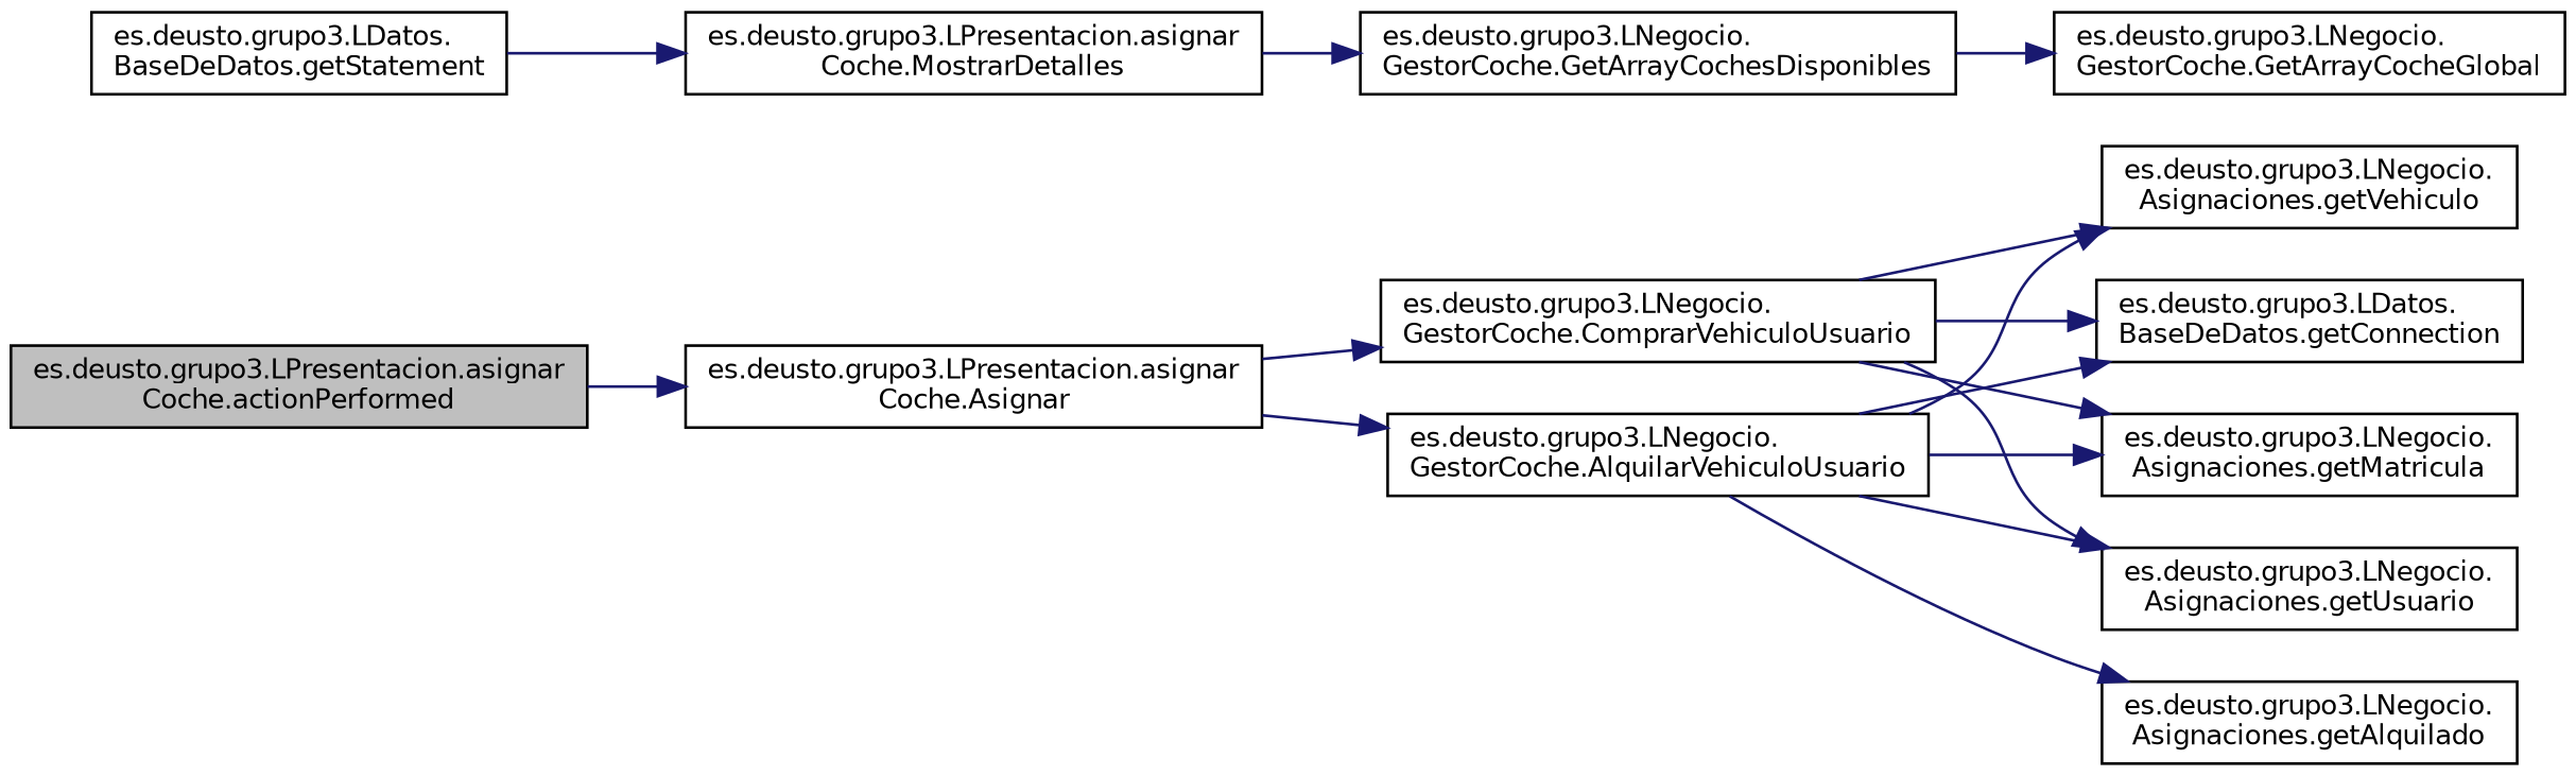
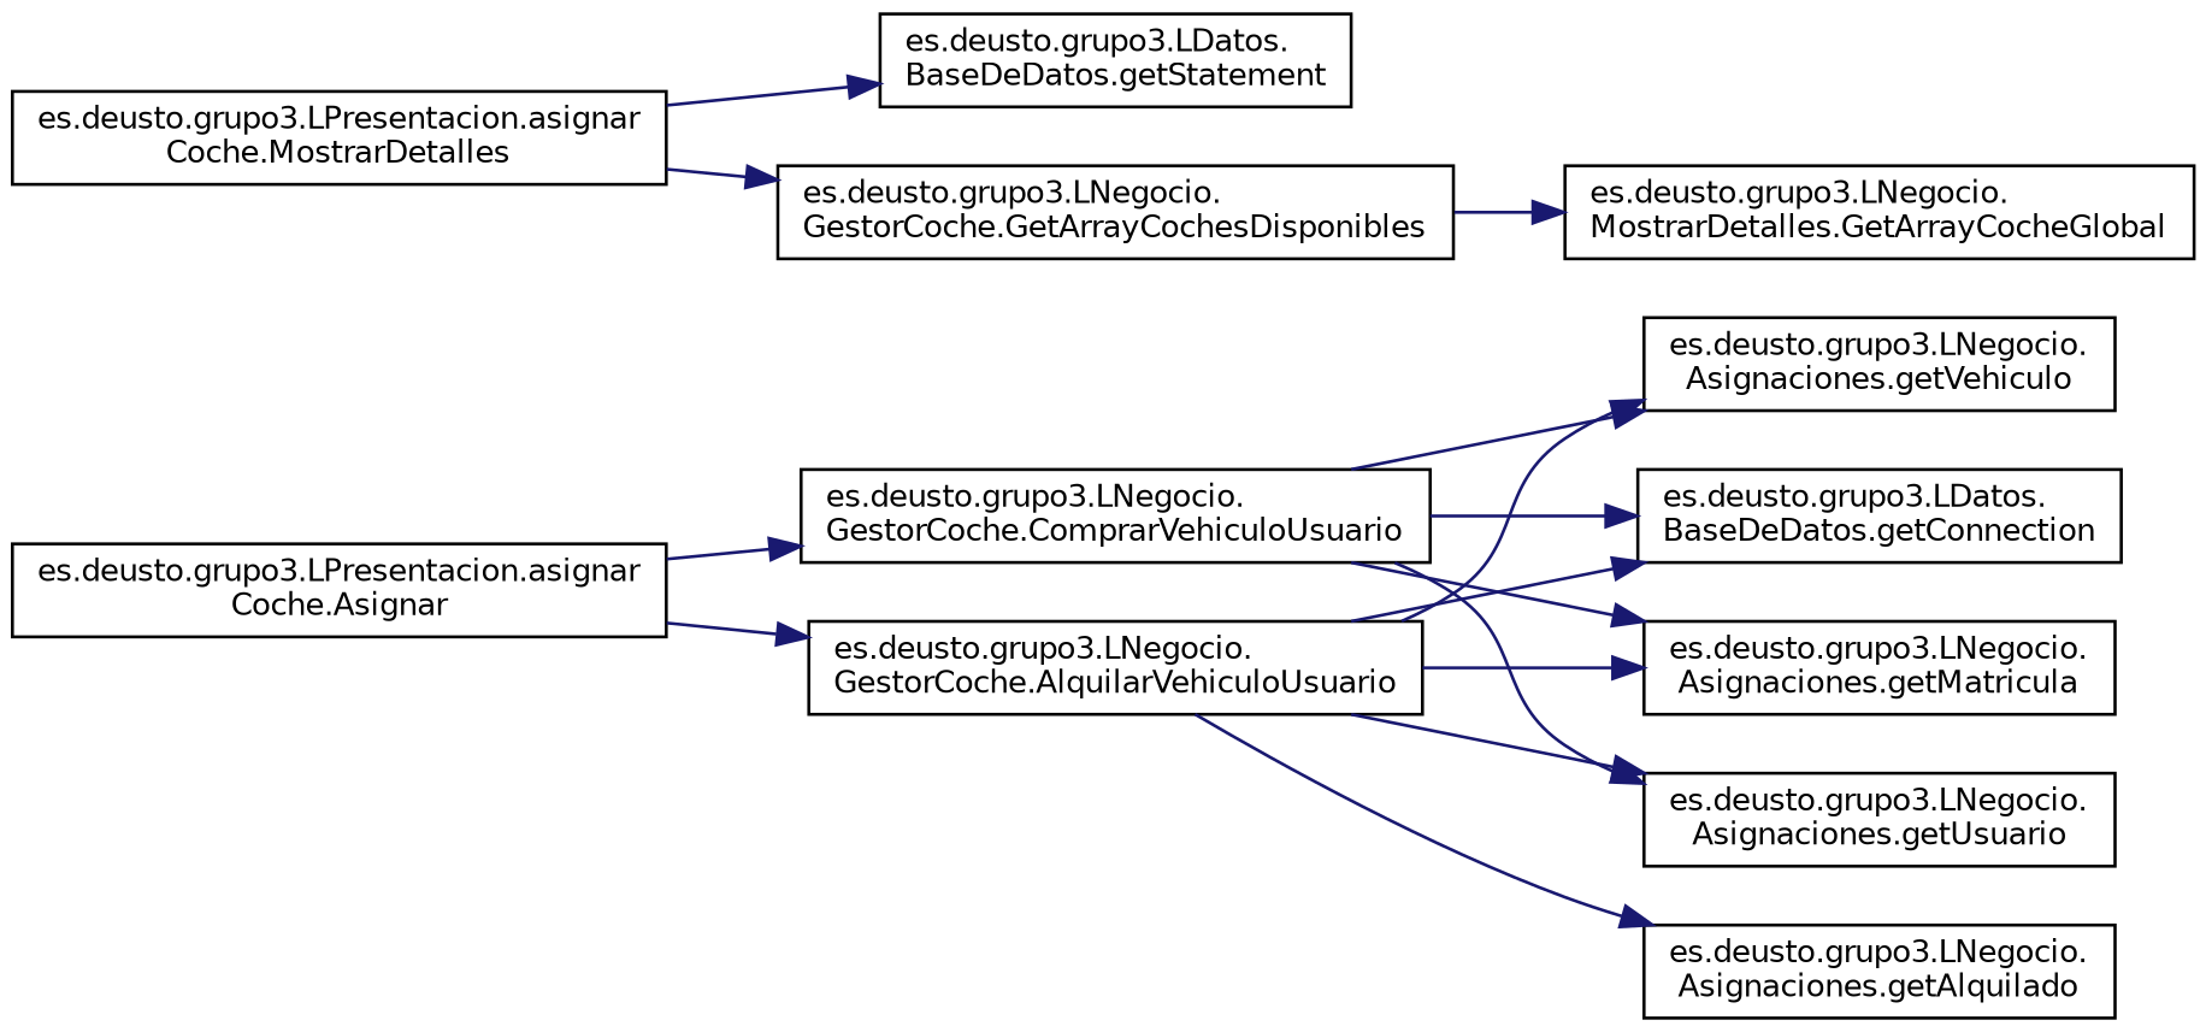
  digraph {
    rankdir=LR
    node [color=black fillcolor=white fontname=Helvetica fontsize=10 shape=record style=filled]
    edge [color=midnightblue fontname=Helvetica fontsize=10 labelfontname=Helvetica labelfontsize=10 style=solid]
-   n1 [fillcolor=grey75 fontcolor=black height=0.2 label="es.deusto.grupo3.LPresentacion.asignar\lCoche.actionPerformed" width=0.4]
    n2 [height=0.2 label="es.deusto.grupo3.LPresentacion.asignar\lCoche.Asignar" width=0.4]
    n3 [height=0.2 label="es.deusto.grupo3.LNegocio.\lGestorCoche.AlquilarVehiculoUsuario" width=0.4]
    n4 [height=0.2 label="es.deusto.grupo3.LNegocio.\lGestorCoche.ComprarVehiculoUsuario" width=0.4]
    n5 [height=0.2 label="es.deusto.grupo3.LPresentacion.asignar\lCoche.MostrarDetalles" width=0.4]
    n6 [height=0.2 label="es.deusto.grupo3.LDatos.\lBaseDeDatos.getStatement" width=0.4]
    n7 [height=0.2 label="es.deusto.grupo3.LNegocio.\lGestorCoche.GetArrayCochesDisponibles" width=0.4]
    n8 [height=0.2 label="es.deusto.grupo3.LDatos.\lBaseDeDatos.getConnection" width=0.4]
    n9 [height=0.2 label="es.deusto.grupo3.LNegocio.\lAsignaciones.getAlquilado" width=0.4]
    n10 [height=0.2 label="es.deusto.grupo3.LNegocio.\lAsignaciones.getMatricula" width=0.4]
    n11 [height=0.2 label="es.deusto.grupo3.LNegocio.\lAsignaciones.getUsuario" width=0.4]
    n12 [height=0.2 label="es.deusto.grupo3.LNegocio.\lAsignaciones.getVehiculo" width=0.4]
-   n13 [height=0.2 label="es.deusto.grupo3.LNegocio.\lGestorCoche.GetArrayCocheGlobal" width=0.4]
-   n1 -> n2
+   n13 [height=0.2 label="es.deusto.grupo3.LNegocio.\lMostrarDetalles.GetArrayCocheGlobal" width=0.4]
    n2 -> n3
    n2 -> n4
    n3 -> n8
    n3 -> n9
    n3 -> n10
    n3 -> n11
    n3 -> n12
    n4 -> n8
    n4 -> n10
    n4 -> n11
    n4 -> n12
-   n6 -> n5
+   n5 -> n6
    n5 -> n7
    n7 -> n13
  }
